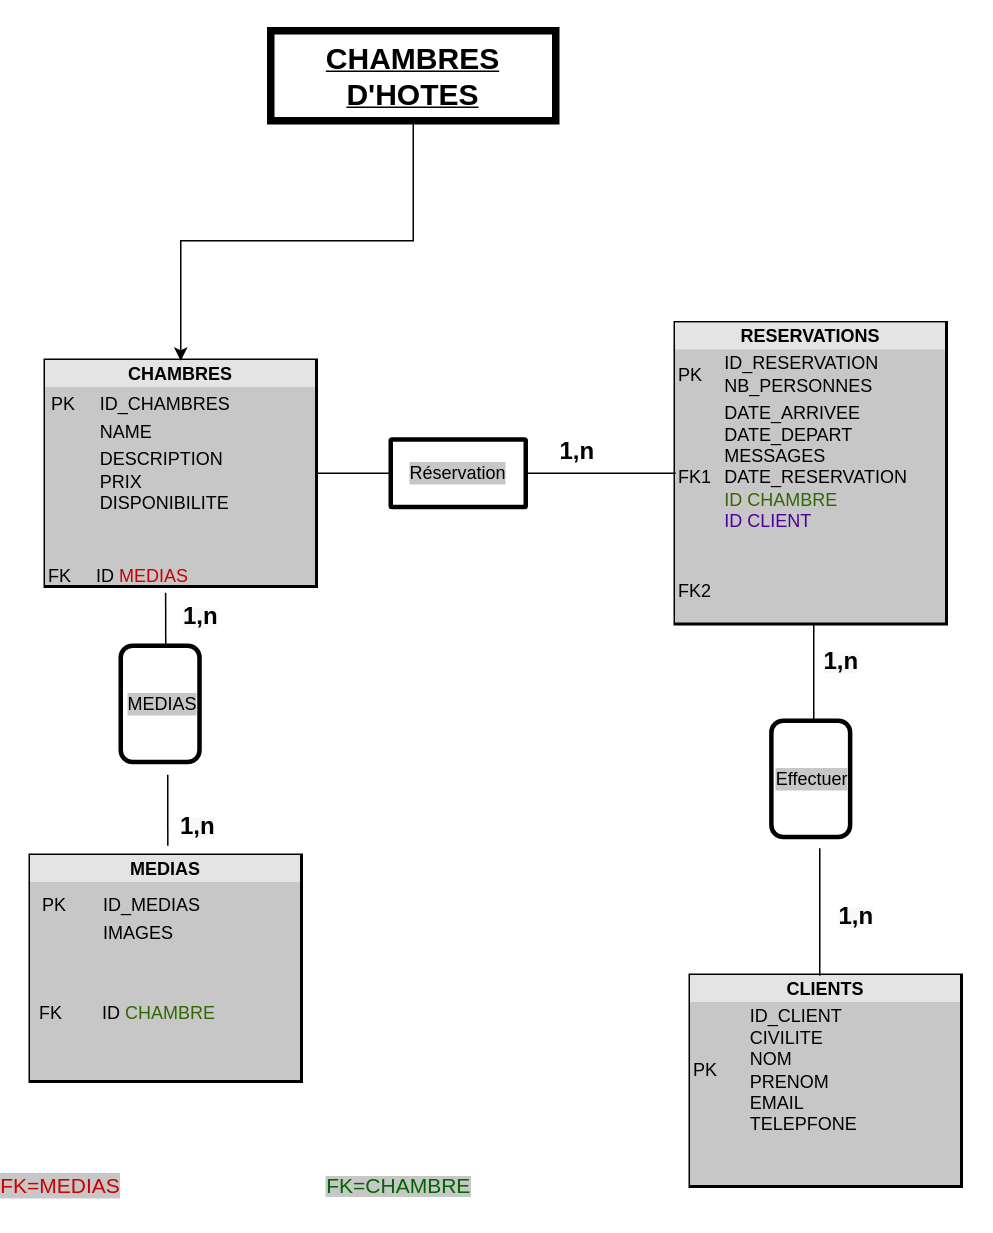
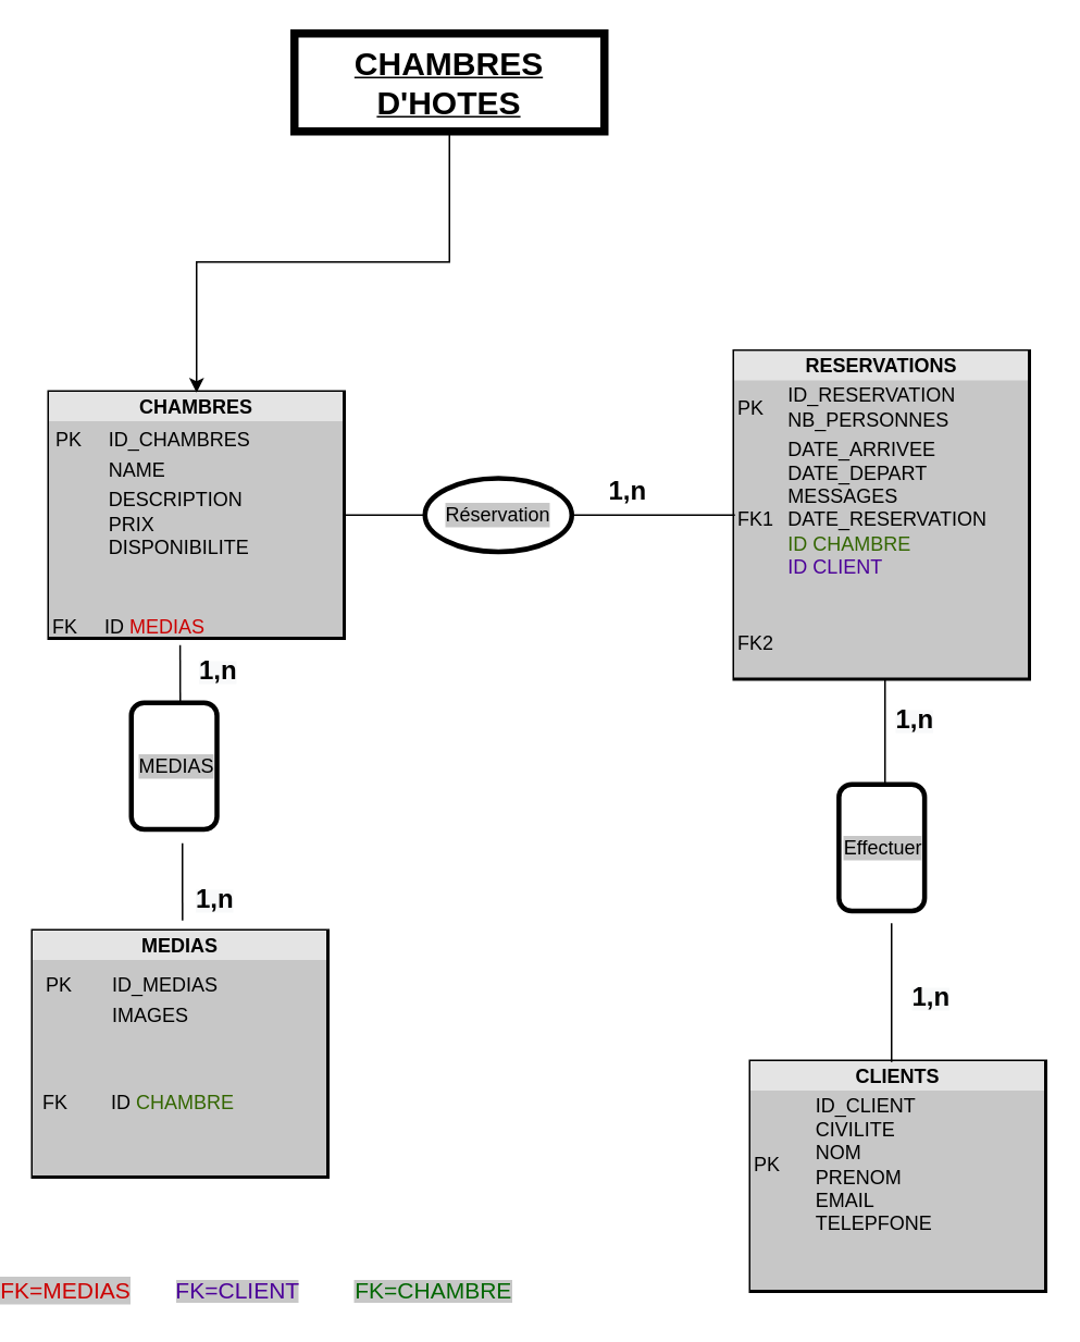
  <mxCell id="0" />
  <mxCell id="1" parent="0" />
  <mxCell id="2" value="&lt;div style=&quot;text-align: center ; box-sizing: border-box ; width: 100% ; background: rgb(228 , 228 , 228) ; padding: 2px&quot;&gt;&lt;b&gt;RESERVATIONS&lt;/b&gt;&lt;/div&gt;&lt;table style=&quot;width: 100% ; font-size: 1em&quot; cellpadding=&quot;2&quot; cellspacing=&quot;0&quot;&gt;&lt;tbody&gt;&lt;tr&gt;&lt;td&gt;PK&lt;/td&gt;&lt;td&gt;ID_RESERVATION&lt;br&gt;NB_PERSONNES&lt;/td&gt;&lt;/tr&gt;&lt;tr&gt;&lt;td&gt;FK1&lt;br&gt;&lt;/td&gt;&lt;td&gt;DATE_ARRIVEE&lt;br&gt;DATE_DEPART&lt;br&gt;MESSAGES&lt;br&gt;DATE_RESERVATION&lt;br&gt;&lt;font color=&quot;#336600&quot;&gt;ID CHAMBRE&lt;br&gt;&lt;/font&gt;&lt;font color=&quot;#4c0099&quot;&gt;ID CLIENT&lt;br&gt;&lt;/font&gt;&lt;br&gt;&lt;/td&gt;&lt;/tr&gt;&lt;tr&gt;&lt;td&gt;FK2&lt;/td&gt;&lt;td&gt;&lt;br&gt;&lt;font color=&quot;#6600cc&quot;&gt;&lt;br&gt;&lt;br&gt;&lt;/font&gt;&lt;/td&gt;&lt;/tr&gt;&lt;/tbody&gt;&lt;/table&gt;" style="verticalAlign=top;align=left;overflow=fill;html=1;labelBackgroundColor=#C7C7C7;strokeWidth=3;" parent="1" vertex="1"><mxGeometry x="450" y="215" width="180" height="200" as="geometry" /></mxCell>
  <mxCell id="3" value="&lt;div style=&quot;text-align: center ; box-sizing: border-box ; width: 100% ; background: rgb(228 , 228 , 228) ; padding: 2px&quot;&gt;&lt;b&gt;CLIENTS&lt;/b&gt;&lt;/div&gt;&lt;table style=&quot;width: 100% ; font-size: 1em&quot; cellpadding=&quot;2&quot; cellspacing=&quot;0&quot;&gt;&lt;tbody&gt;&lt;tr&gt;&lt;td&gt;PK&lt;/td&gt;&lt;td&gt;ID_CLIENT&lt;br&gt;CIVILITE&lt;br&gt;NOM&lt;br&gt;PRENOM&lt;br&gt;EMAIL&lt;br&gt;TELEPFONE&lt;br&gt;&lt;/td&gt;&lt;/tr&gt;&lt;/tbody&gt;&lt;/table&gt;" style="verticalAlign=top;align=left;overflow=fill;html=1;labelBackgroundColor=#C7C7C7;strokeWidth=3;" parent="1" vertex="1"><mxGeometry x="460" y="650" width="180" height="140" as="geometry" /></mxCell>
  <mxCell id="4" value="&lt;div style=&quot;text-align: center ; box-sizing: border-box ; width: 100% ; background: rgb(228 , 228 , 228) ; padding: 2px&quot;&gt;&lt;b&gt;CHAMBRES&lt;/b&gt;&lt;/div&gt;&lt;table style=&quot;width: 100% ; font-size: 1em&quot; cellpadding=&quot;2&quot; cellspacing=&quot;0&quot;&gt;&lt;tbody&gt;&lt;tr&gt;&lt;td&gt;&lt;table cellpadding=&quot;2&quot; cellspacing=&quot;0&quot; style=&quot;font-size: 1em ; width: 180px&quot;&gt;&lt;tbody&gt;&lt;tr&gt;&lt;td&gt;PK&lt;/td&gt;&lt;td&gt;ID_CHAMBRES&lt;/td&gt;&lt;/tr&gt;&lt;tr&gt;&lt;td&gt;&lt;br&gt;&lt;/td&gt;&lt;td&gt;NAME&lt;/td&gt;&lt;/tr&gt;&lt;tr&gt;&lt;td&gt;&lt;br&gt;&lt;br&gt;&lt;/td&gt;&lt;td&gt;DESCRIPTION&lt;br&gt;PRIX&lt;br&gt;DISPONIBILITE&lt;br&gt;&lt;br&gt;&lt;br&gt;&lt;/td&gt;&lt;/tr&gt;&lt;/tbody&gt;&lt;/table&gt;&lt;/td&gt;&lt;td&gt;&lt;/td&gt;&lt;/tr&gt;&lt;tr&gt;&lt;td&gt;FK&amp;nbsp; &amp;nbsp; &amp;nbsp;ID&amp;nbsp;&lt;font color=&quot;#cc0000&quot;&gt;MEDIAS&lt;/font&gt;&lt;/td&gt;&lt;td&gt;e&lt;/td&gt;&lt;/tr&gt;&lt;/tbody&gt;&lt;/table&gt;" style="verticalAlign=top;align=left;overflow=fill;html=1;labelBackgroundColor=#C7C7C7;strokeWidth=3;" parent="1" vertex="1"><mxGeometry x="30" y="240" width="180" height="150" as="geometry" /></mxCell>
  <mxCell id="5" value="" style="endArrow=none;html=1;exitX=1;exitY=0.5;exitDx=0;exitDy=0;entryX=0;entryY=0.5;entryDx=0;entryDy=0;" parent="1" source="6" target="2" edge="1"><mxGeometry width="50" height="50" relative="1" as="geometry"><mxPoint x="350" y="240" as="sourcePoint" /><mxPoint x="400" y="190" as="targetPoint" /></mxGeometry></mxCell>
- <mxCell id="6" value="Réservation" style="rounded=1;whiteSpace=wrap;html=1;labelBackgroundColor=#C7C7C7;strokeWidth=3;align=center;arcSize=2;" parent="1" vertex="1"><mxGeometry x="260" y="292.5" width="90" height="45" as="geometry" /></mxCell>
+ <mxCell id="6" value="Réservation" style="ellipse;whiteSpace=wrap;html=1;labelBackgroundColor=#C7C7C7;strokeWidth=3;align=center;arcSize=2;" parent="1" vertex="1"><mxGeometry x="260" y="292.5" width="90" height="45" as="geometry" /></mxCell>
  <mxCell id="7" value="" style="endArrow=none;html=1;exitX=1;exitY=0.5;exitDx=0;exitDy=0;entryX=0;entryY=0.5;entryDx=0;entryDy=0;" parent="1" source="4" target="6" edge="1"><mxGeometry width="50" height="50" relative="1" as="geometry"><mxPoint x="210" y="315" as="sourcePoint" /><mxPoint x="370" y="315" as="targetPoint" /></mxGeometry></mxCell>
  <mxCell id="8" value="&lt;b&gt;&lt;font style=&quot;font-size: 16px&quot;&gt;1,n&lt;/font&gt;&lt;/b&gt;" style="text;html=1;align=center;verticalAlign=middle;resizable=0;points=[];autosize=1;" parent="1" vertex="1"><mxGeometry x="364" y="290" width="40" height="20" as="geometry" /></mxCell>
  <mxCell id="9" value="Effectuer" style="rounded=1;whiteSpace=wrap;html=1;labelBackgroundColor=#C7C7C7;strokeWidth=3;align=right;direction=south;" parent="1" vertex="1"><mxGeometry x="513.75" y="480" width="52.5" height="77.5" as="geometry" /></mxCell>
  <mxCell id="10" value="" style="endArrow=none;html=1;" parent="1" edge="1"><mxGeometry width="50" height="50" relative="1" as="geometry"><mxPoint x="546" y="650" as="sourcePoint" /><mxPoint x="546" y="565" as="targetPoint" /></mxGeometry></mxCell>
  <mxCell id="11" value="&lt;font color=&quot;#cc0000&quot; style=&quot;font-size: 14px&quot;&gt;FK=MEDIAS&lt;/font&gt;" style="text;html=1;strokeColor=none;fillColor=none;align=center;verticalAlign=middle;whiteSpace=wrap;rounded=0;labelBackgroundColor=#C7C7C7;rotation=0;" parent="1" vertex="1"><mxGeometry x="20" y="780" width="40" height="20" as="geometry" /></mxCell>
  <mxCell id="12" value="&lt;span style=&quot;color: rgb(0 , 102 , 0) ; text-align: left ; background-color: rgb(199 , 199 , 199)&quot;&gt;&lt;font style=&quot;font-size: 14px&quot;&gt;FK=CHAMBRE&lt;/font&gt;&lt;/span&gt;" style="text;html=1;align=center;verticalAlign=middle;resizable=0;points=[];autosize=1;rotation=0;" parent="1" vertex="1"><mxGeometry x="210" y="780" width="110" height="20" as="geometry" /></mxCell>
  <mxCell id="13" value="MEDIAS" style="rounded=1;whiteSpace=wrap;html=1;labelBackgroundColor=#C7C7C7;strokeWidth=3;align=right;direction=south;" parent="1" vertex="1"><mxGeometry x="80" y="430" width="52.5" height="77.5" as="geometry" /></mxCell>
  <mxCell id="14" value="" style="endArrow=none;html=1;entryX=0.444;entryY=1.031;entryDx=0;entryDy=0;entryPerimeter=0;" parent="1" target="4" edge="1"><mxGeometry width="50" height="50" relative="1" as="geometry"><mxPoint x="110" y="430" as="sourcePoint" /><mxPoint x="290" y="410" as="targetPoint" /></mxGeometry></mxCell>
  <mxCell id="15" value="&lt;b style=&quot;background-color: rgb(248 , 249 , 250)&quot;&gt;&lt;font style=&quot;font-size: 16px&quot;&gt;1,n&lt;/font&gt;&lt;/b&gt;" style="text;html=1;align=center;verticalAlign=middle;resizable=0;points=[];labelBackgroundColor=#ffffff;" vertex="1" connectable="0" parent="14"><mxGeometry x="0.3" y="-11" relative="1" as="geometry"><mxPoint x="11.55" y="3.02" as="offset" /></mxGeometry></mxCell>
  <mxCell id="16" value="&lt;b style=&quot;background-color: rgb(248 , 249 , 250)&quot;&gt;&lt;font style=&quot;font-size: 16px&quot;&gt;1,n&lt;/font&gt;&lt;/b&gt;" style="text;html=1;align=center;verticalAlign=middle;resizable=0;points=[];labelBackgroundColor=#ffffff;" vertex="1" connectable="0" parent="14"><mxGeometry x="0.3" y="-11" relative="1" as="geometry"><mxPoint x="439.05" y="33.02" as="offset" /></mxGeometry></mxCell>
  <mxCell id="17" value="&lt;b style=&quot;background-color: rgb(248 , 249 , 250)&quot;&gt;&lt;font style=&quot;font-size: 16px&quot;&gt;1,n&lt;/font&gt;&lt;/b&gt;" style="text;html=1;align=center;verticalAlign=middle;resizable=0;points=[];labelBackgroundColor=#ffffff;" vertex="1" connectable="0" parent="14"><mxGeometry x="0.3" y="-11" relative="1" as="geometry"><mxPoint x="449.05" y="203.02" as="offset" /></mxGeometry></mxCell>
  <mxCell id="18" value="" style="endArrow=none;html=1;exitX=0.452;exitY=-0.074;exitDx=0;exitDy=0;exitPerimeter=0;entryX=1.11;entryY=0.403;entryDx=0;entryDy=0;entryPerimeter=0;" parent="1" target="13" edge="1"><mxGeometry width="50" height="50" relative="1" as="geometry"><mxPoint x="111.36" y="563.34" as="sourcePoint" /><mxPoint x="290" y="410" as="targetPoint" /></mxGeometry></mxCell>
  <mxCell id="19" value="&lt;b style=&quot;background-color: rgb(248 , 249 , 250)&quot;&gt;&lt;font style=&quot;font-size: 16px&quot;&gt;1,n&lt;/font&gt;&lt;/b&gt;" style="text;html=1;align=center;verticalAlign=middle;resizable=0;points=[];labelBackgroundColor=#ffffff;" vertex="1" connectable="0" parent="18"><mxGeometry x="-0.098" y="-9" relative="1" as="geometry"><mxPoint x="9.65" y="7.66" as="offset" /></mxGeometry></mxCell>
  <mxCell id="20" value="&lt;div style=&quot;text-align: center ; box-sizing: border-box ; width: 100% ; background: rgb(228 , 228 , 228) ; padding: 2px&quot;&gt;&lt;b&gt;MEDIAS&lt;/b&gt;&lt;/div&gt;&lt;table style=&quot;width: 100% ; font-size: 1em&quot; cellpadding=&quot;2&quot; cellspacing=&quot;0&quot;&gt;&lt;tbody&gt;&lt;tr&gt;&lt;td&gt;&lt;table cellpadding=&quot;2&quot; cellspacing=&quot;0&quot; style=&quot;font-size: 1em ; width: 180px&quot;&gt;&lt;tbody&gt;&lt;tr&gt;&lt;td&gt;&lt;table cellpadding=&quot;2&quot; cellspacing=&quot;0&quot; style=&quot;font-size: 1em ; width: 195.333px&quot;&gt;&lt;tbody&gt;&lt;tr&gt;&lt;td&gt;&lt;table cellpadding=&quot;2&quot; cellspacing=&quot;0&quot; style=&quot;font-size: 1em ; width: 180px&quot;&gt;&lt;tbody&gt;&lt;tr&gt;&lt;td&gt;PK&lt;/td&gt;&lt;td&gt;ID_MEDIAS&lt;/td&gt;&lt;/tr&gt;&lt;tr&gt;&lt;td&gt;&lt;br&gt;&lt;/td&gt;&lt;td&gt;IMAGES&lt;br&gt;&lt;br&gt;&lt;/td&gt;&lt;/tr&gt;&lt;tr&gt;&lt;td&gt;&lt;br&gt;&lt;/td&gt;&lt;td&gt;&lt;br&gt;&lt;/td&gt;&lt;/tr&gt;&lt;/tbody&gt;&lt;/table&gt;&lt;/td&gt;&lt;td&gt;&lt;/td&gt;&lt;/tr&gt;&lt;tr&gt;&lt;td&gt;FK&amp;nbsp; &amp;nbsp; &amp;nbsp; &amp;nbsp; ID&amp;nbsp;&lt;font color=&quot;#336600&quot;&gt;CHAMBRE&lt;/font&gt;&lt;/td&gt;&lt;/tr&gt;&lt;/tbody&gt;&lt;/table&gt;&lt;/td&gt;&lt;td&gt;&lt;/td&gt;&lt;/tr&gt;&lt;/tbody&gt;&lt;/table&gt;&lt;/td&gt;&lt;td&gt;&lt;/td&gt;&lt;/tr&gt;&lt;tr&gt;&lt;td&gt;&lt;/td&gt;&lt;td&gt;&lt;br&gt;&lt;/td&gt;&lt;/tr&gt;&lt;/tbody&gt;&lt;/table&gt;" style="verticalAlign=top;align=left;overflow=fill;html=1;labelBackgroundColor=#C7C7C7;strokeWidth=3;" parent="1" vertex="1"><mxGeometry x="20" y="570" width="180" height="150" as="geometry" /></mxCell>
+ <mxCell id="21" value="&lt;span style=&quot;text-align: left ; background-color: rgb(199 , 199 , 199)&quot;&gt;&lt;font style=&quot;font-size: 14px&quot; color=&quot;#4c0099&quot;&gt;FK=CLIENT&lt;/font&gt;&lt;/span&gt;" style="text;html=1;align=center;verticalAlign=middle;resizable=0;points=[];autosize=1;" parent="1" vertex="1"><mxGeometry x="100" y="780" width="90" height="20" as="geometry" /></mxCell>
  <mxCell id="22" style="edgeStyle=orthogonalEdgeStyle;rounded=0;orthogonalLoop=1;jettySize=auto;html=1;" edge="1" parent="1" source="23" target="4"><mxGeometry relative="1" as="geometry" /></mxCell>
  <mxCell id="23" value="&lt;b&gt;&lt;u&gt;&lt;font style=&quot;font-size: 20px&quot;&gt;CHAMBRES D'HOTES&lt;/font&gt;&lt;/u&gt;&lt;/b&gt;" style="rounded=0;whiteSpace=wrap;html=1;strokeWidth=5;" vertex="1" parent="1"><mxGeometry x="180" y="20" width="190" height="60" as="geometry" /></mxCell>
  <mxCell id="24" value="" style="endArrow=none;html=1;" edge="1" parent="1"><mxGeometry width="50" height="50" relative="1" as="geometry"><mxPoint x="542" y="480" as="sourcePoint" /><mxPoint x="542" y="415" as="targetPoint" /></mxGeometry></mxCell>
